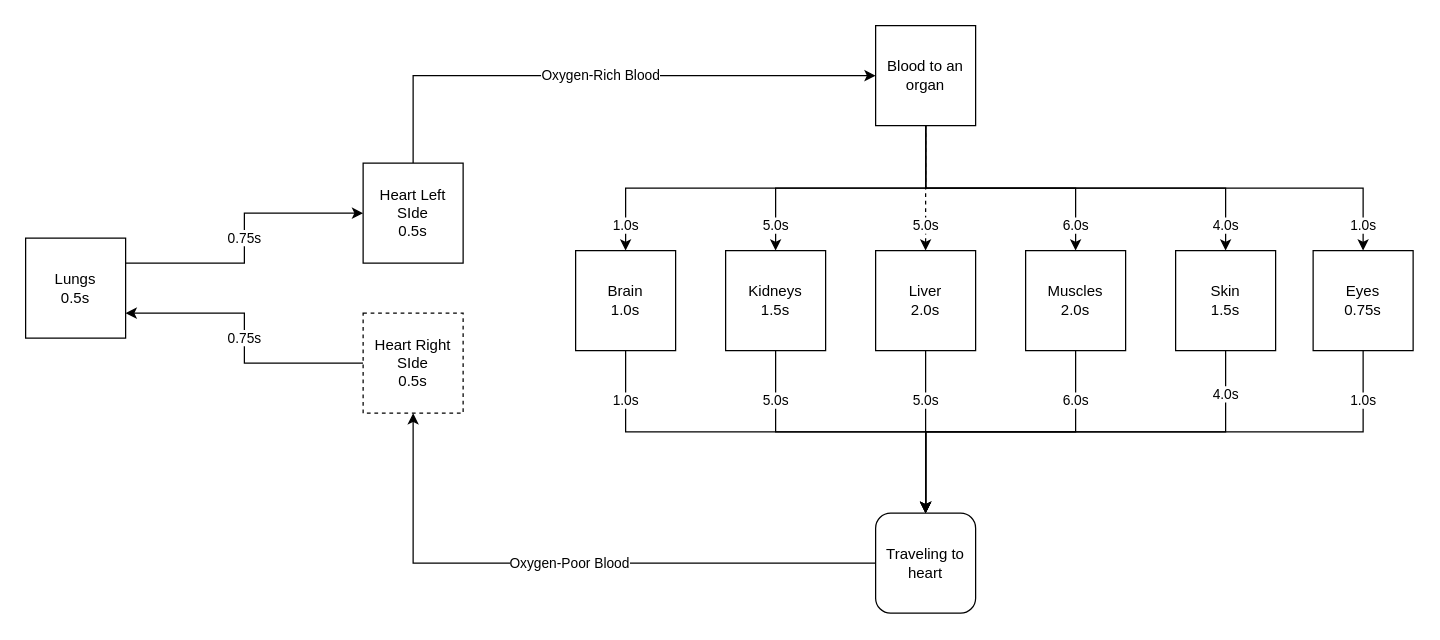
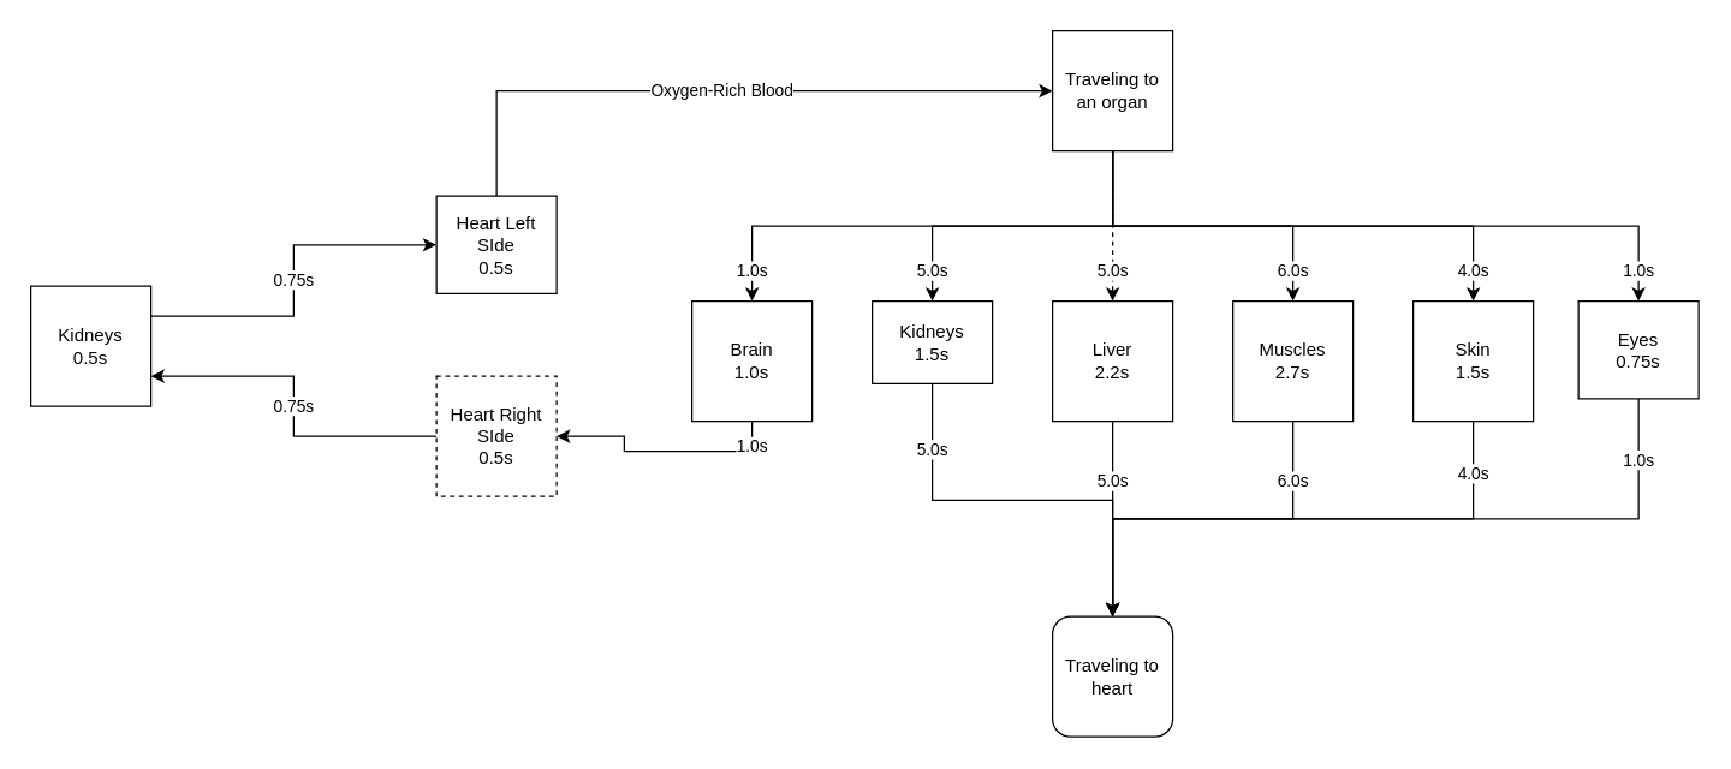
  <mxCell id="0" />
  <mxCell id="1" parent="0" />
  <mxCell id="2" value="0.75s" style="edgeStyle=orthogonalEdgeStyle;rounded=0;orthogonalLoop=1;jettySize=auto;html=1;entryX=1;entryY=0.75;entryDx=0;entryDy=0;exitX=0;exitY=0.5;exitDx=0;exitDy=0;" edge="1" parent="1" source="3" target="24"><mxGeometry relative="1" as="geometry"><mxPoint as="offset" /></mxGeometry></mxCell>
  <mxCell id="3" value="Heart Right SIde&lt;br&gt;0.5s" style="whiteSpace=wrap;html=1;aspect=fixed;dashed=1;" vertex="1" parent="1"><mxGeometry x="290" y="250" width="80" height="80" as="geometry" /></mxCell>
- <mxCell id="4" value="1.0s" style="edgeStyle=orthogonalEdgeStyle;rounded=0;orthogonalLoop=1;jettySize=auto;html=1;entryX=0.5;entryY=0;entryDx=0;entryDy=0;exitX=0.5;exitY=1;exitDx=0;exitDy=0;" edge="1" parent="1" source="5" target="22"><mxGeometry x="-0.784" relative="1" as="geometry"><mxPoint as="offset" /></mxGeometry></mxCell>
+ <mxCell id="4" value="1.0s" style="edgeStyle=orthogonalEdgeStyle;rounded=0;orthogonalLoop=1;jettySize=auto;html=1;exitX=0.5;exitY=1;exitDx=0;exitDy=0;" edge="1" parent="1" source="5" target="3"><mxGeometry x="-0.784" relative="1" as="geometry"><mxPoint as="offset" /></mxGeometry></mxCell>
  <mxCell id="5" value="Brain&lt;div&gt;1.0s&lt;/div&gt;" style="whiteSpace=wrap;html=1;aspect=fixed;" vertex="1" parent="1"><mxGeometry x="460" y="200" width="80" height="80" as="geometry" /></mxCell>
  <mxCell id="6" value="5.0s" style="edgeStyle=orthogonalEdgeStyle;rounded=0;orthogonalLoop=1;jettySize=auto;html=1;entryX=0.5;entryY=0;entryDx=0;entryDy=0;exitX=0.5;exitY=1;exitDx=0;exitDy=0;" edge="1" parent="1" source="7" target="22"><mxGeometry x="-0.68" relative="1" as="geometry"><mxPoint as="offset" /></mxGeometry></mxCell>
- <mxCell id="7" value="Kidneys&lt;br&gt;1.5s" style="whiteSpace=wrap;html=1;aspect=fixed;" vertex="1" parent="1"><mxGeometry x="580" y="200" width="80" height="80" as="geometry" /></mxCell>
+ <mxCell id="7" value="Kidneys&lt;br&gt;1.5s" style="whiteSpace=wrap;html=1;aspect=fixed;" vertex="1" parent="1"><mxGeometry x="580" y="200" width="80" height="55" as="geometry" /></mxCell>
  <mxCell id="8" value="5.0s" style="edgeStyle=orthogonalEdgeStyle;rounded=0;orthogonalLoop=1;jettySize=auto;html=1;entryX=0.5;entryY=0;entryDx=0;entryDy=0;" edge="1" parent="1" source="9" target="22"><mxGeometry x="-0.385" relative="1" as="geometry"><mxPoint as="offset" /></mxGeometry></mxCell>
- <mxCell id="9" value="Liver&lt;br&gt;2.0s" style="whiteSpace=wrap;html=1;aspect=fixed;" vertex="1" parent="1"><mxGeometry x="700" y="200" width="80" height="80" as="geometry" /></mxCell>
+ <mxCell id="9" value="Liver&lt;br&gt;2.2s" style="whiteSpace=wrap;html=1;aspect=fixed;" vertex="1" parent="1"><mxGeometry x="700" y="200" width="80" height="80" as="geometry" /></mxCell>
  <mxCell id="10" value="6.0s" style="edgeStyle=orthogonalEdgeStyle;rounded=0;orthogonalLoop=1;jettySize=auto;html=1;entryX=0.5;entryY=0;entryDx=0;entryDy=0;exitX=0.5;exitY=1;exitDx=0;exitDy=0;" edge="1" parent="1" source="11" target="22"><mxGeometry x="-0.68" relative="1" as="geometry"><mxPoint as="offset" /></mxGeometry></mxCell>
- <mxCell id="11" value="Muscles&lt;br&gt;2.0s" style="whiteSpace=wrap;html=1;aspect=fixed;" vertex="1" parent="1"><mxGeometry x="820" y="200" width="80" height="80" as="geometry" /></mxCell>
+ <mxCell id="11" value="Muscles&lt;br&gt;2.7s" style="whiteSpace=wrap;html=1;aspect=fixed;" vertex="1" parent="1"><mxGeometry x="820" y="200" width="80" height="80" as="geometry" /></mxCell>
  <mxCell id="12" value="4.0s" style="edgeStyle=orthogonalEdgeStyle;rounded=0;orthogonalLoop=1;jettySize=auto;html=1;entryX=0.5;entryY=0;entryDx=0;entryDy=0;exitX=0.5;exitY=1;exitDx=0;exitDy=0;" edge="1" parent="1" source="13" target="22"><mxGeometry x="-0.812" relative="1" as="geometry"><mxPoint as="offset" /></mxGeometry></mxCell>
  <mxCell id="13" value="Skin&lt;br&gt;1.5s" style="whiteSpace=wrap;html=1;aspect=fixed;" vertex="1" parent="1"><mxGeometry x="940" y="200" width="80" height="80" as="geometry" /></mxCell>
  <mxCell id="14" value="5.0s" style="edgeStyle=orthogonalEdgeStyle;rounded=0;orthogonalLoop=1;jettySize=auto;html=1;entryX=0.5;entryY=0;entryDx=0;entryDy=0;dashed=1;" edge="1" parent="1" source="20" target="9"><mxGeometry x="0.6" relative="1" as="geometry"><mxPoint as="offset" /></mxGeometry></mxCell>
  <mxCell id="15" value="6.0s" style="edgeStyle=orthogonalEdgeStyle;rounded=0;orthogonalLoop=1;jettySize=auto;html=1;entryX=0.5;entryY=0;entryDx=0;entryDy=0;exitX=0.5;exitY=1;exitDx=0;exitDy=0;" edge="1" parent="1" source="20" target="11"><mxGeometry x="0.818" relative="1" as="geometry"><mxPoint as="offset" /></mxGeometry></mxCell>
  <mxCell id="16" value="5.0s" style="edgeStyle=orthogonalEdgeStyle;rounded=0;orthogonalLoop=1;jettySize=auto;html=1;entryX=0.5;entryY=0;entryDx=0;entryDy=0;" edge="1" parent="1" source="20" target="7"><mxGeometry x="0.818" relative="1" as="geometry"><Array as="points"><mxPoint x="740" y="150" /><mxPoint x="620" y="150" /></Array><mxPoint as="offset" /></mxGeometry></mxCell>
  <mxCell id="17" value="4.0s" style="edgeStyle=orthogonalEdgeStyle;rounded=0;orthogonalLoop=1;jettySize=auto;html=1;entryX=0.5;entryY=0;entryDx=0;entryDy=0;" edge="1" parent="1" source="20" target="13"><mxGeometry x="0.882" relative="1" as="geometry"><Array as="points"><mxPoint x="740" y="150" /><mxPoint x="980" y="150" /></Array><mxPoint as="offset" /></mxGeometry></mxCell>
  <mxCell id="18" value="1.0s" style="edgeStyle=orthogonalEdgeStyle;rounded=0;orthogonalLoop=1;jettySize=auto;html=1;entryX=0.5;entryY=0;entryDx=0;entryDy=0;" edge="1" parent="1" source="20" target="5"><mxGeometry x="0.882" relative="1" as="geometry"><Array as="points"><mxPoint x="740" y="150" /><mxPoint x="500" y="150" /></Array><mxPoint as="offset" /></mxGeometry></mxCell>
  <mxCell id="19" value="1.0s" style="edgeStyle=orthogonalEdgeStyle;rounded=0;orthogonalLoop=1;jettySize=auto;html=1;entryX=0.5;entryY=0;entryDx=0;entryDy=0;" edge="1" parent="1" source="20" target="28"><mxGeometry x="0.911" relative="1" as="geometry"><Array as="points"><mxPoint x="740" y="150" /><mxPoint x="1090" y="150" /></Array><mxPoint as="offset" /></mxGeometry></mxCell>
- <mxCell id="20" value="Blood to an organ" style="whiteSpace=wrap;html=1;aspect=fixed;" vertex="1" parent="1"><mxGeometry x="700" y="20" width="80" height="80" as="geometry" /></mxCell>
- <mxCell id="21" value="Oxygen-Poor Blood" style="edgeStyle=orthogonalEdgeStyle;rounded=0;orthogonalLoop=1;jettySize=auto;html=1;entryX=0.5;entryY=1;entryDx=0;entryDy=0;" edge="1" parent="1" source="22" target="3"><mxGeometry relative="1" as="geometry" /></mxCell>
+ <mxCell id="20" value="Traveling to an organ" style="whiteSpace=wrap;html=1;aspect=fixed;" vertex="1" parent="1"><mxGeometry x="700" y="20" width="80" height="80" as="geometry" /></mxCell>
  <mxCell id="22" value="Traveling to heart" style="whiteSpace=wrap;html=1;aspect=fixed;rounded=1;" vertex="1" parent="1"><mxGeometry x="700" y="410" width="80" height="80" as="geometry" /></mxCell>
  <mxCell id="23" value="0.75s" style="edgeStyle=orthogonalEdgeStyle;rounded=0;orthogonalLoop=1;jettySize=auto;html=1;entryX=0;entryY=0.5;entryDx=0;entryDy=0;exitX=1;exitY=0.25;exitDx=0;exitDy=0;" edge="1" parent="1" source="24" target="26"><mxGeometry relative="1" as="geometry" /></mxCell>
- <mxCell id="24" value="Lungs&lt;div&gt;0.5s&lt;/div&gt;" style="whiteSpace=wrap;html=1;aspect=fixed;" vertex="1" parent="1"><mxGeometry x="20" y="190" width="80" height="80" as="geometry" /></mxCell>
+ <mxCell id="24" value="Kidneys&lt;div&gt;0.5s&lt;/div&gt;" style="whiteSpace=wrap;html=1;aspect=fixed;" vertex="1" parent="1"><mxGeometry x="20" y="190" width="80" height="80" as="geometry" /></mxCell>
  <mxCell id="25" value="&lt;span style=&quot;color: rgb(0, 0, 0); font-family: Helvetica; font-size: 11px; font-style: normal; font-variant-ligatures: normal; font-variant-caps: normal; font-weight: 400; letter-spacing: normal; orphans: 2; text-align: center; text-indent: 0px; text-transform: none; widows: 2; word-spacing: 0px; -webkit-text-stroke-width: 0px; white-space: nowrap; background-color: rgb(255, 255, 255); text-decoration-thickness: initial; text-decoration-style: initial; text-decoration-color: initial; display: inline !important; float: none;&quot;&gt;Oxygen-Rich Blood&lt;/span&gt;" style="edgeStyle=orthogonalEdgeStyle;rounded=0;orthogonalLoop=1;jettySize=auto;html=1;entryX=0;entryY=0.5;entryDx=0;entryDy=0;exitX=0.5;exitY=0;exitDx=0;exitDy=0;" edge="1" parent="1" source="26" target="20"><mxGeometry relative="1" as="geometry" /></mxCell>
- <mxCell id="26" value="Heart Left SIde&lt;br&gt;0.5s" style="whiteSpace=wrap;html=1;aspect=fixed;" vertex="1" parent="1"><mxGeometry x="290" y="130" width="80" height="80" as="geometry" /></mxCell>
+ <mxCell id="26" value="Heart Left SIde&lt;br&gt;0.5s" style="whiteSpace=wrap;html=1;aspect=fixed;" vertex="1" parent="1"><mxGeometry x="290" y="130" width="80" height="65" as="geometry" /></mxCell>
  <mxCell id="27" value="1.0s" style="edgeStyle=orthogonalEdgeStyle;rounded=0;orthogonalLoop=1;jettySize=auto;html=1;entryX=0.5;entryY=0;entryDx=0;entryDy=0;" edge="1" parent="1" source="28" target="22"><mxGeometry x="-0.833" relative="1" as="geometry"><Array as="points"><mxPoint x="1090" y="345" /><mxPoint x="740" y="345" /></Array><mxPoint as="offset" /></mxGeometry></mxCell>
- <mxCell id="28" value="Eyes&lt;br&gt;0.75s" style="whiteSpace=wrap;html=1;aspect=fixed;" vertex="1" parent="1"><mxGeometry x="1050" y="200" width="80" height="80" as="geometry" /></mxCell>
+ <mxCell id="28" value="Eyes&lt;br&gt;0.75s" style="whiteSpace=wrap;html=1;aspect=fixed;" vertex="1" parent="1"><mxGeometry x="1050" y="200" width="80" height="65" as="geometry" /></mxCell>
